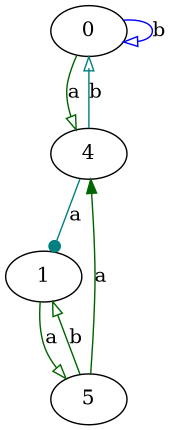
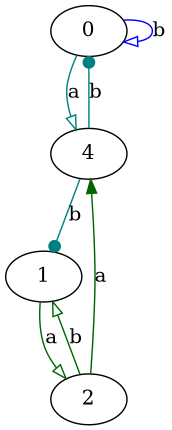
  digraph {
    d2tdocpreamble="\usetikzlibrary{automata}"
    d2tfigpreamble="\tikzstyle{every state}= [ draw=blue!50,very thick,fill=blue!20]  \tikzstyle{auto}= [fill=white]"
    fontname="DejaVu Serif"
    ranksep=0.5
    node [fontname="DejaVu Serif" style=state]
    edge [arrowhead=onormal color=darkgreen fontname="DejaVu Serif" lblstyle=auto topath="bend right"]
    n1 [label=0]
    n2 [label=4]
    n3 [label=1 style="state, accepting"]
-   n4 [label=5 style="state, initial"]
+   n4 [label=2 style="state, initial"]
    n1 -> n1 [color=blue label=b topath="loop above"]
-   n1 -> n2 [label=a]
-   n2 -> n1 [color=teal label=b]
-   n2 -> n3 [arrowhead=dot color=teal label=a]
+   n1 -> n2 [color=teal label=a]
+   n2 -> n1 [arrowhead=dot color=teal label=b]
+   n2 -> n3 [arrowhead=dot color=teal label=b]
    n3 -> n4 [label=a]
    n4 -> n2 [arrowhead=normal label=a]
    n4 -> n3 [label=b]
  }
